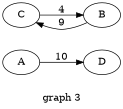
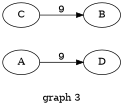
  digraph {
    label="graph 3"
    rankdir=LR
    A
    D
    C
    B
-   A -> D [label=" 10 "]
-   C -> B [label=" 4 "]
-   B -> C [label=" 9 "]
+   A -> D [label=" 9 "]
+   C -> B [label=" 9 "]
  }
